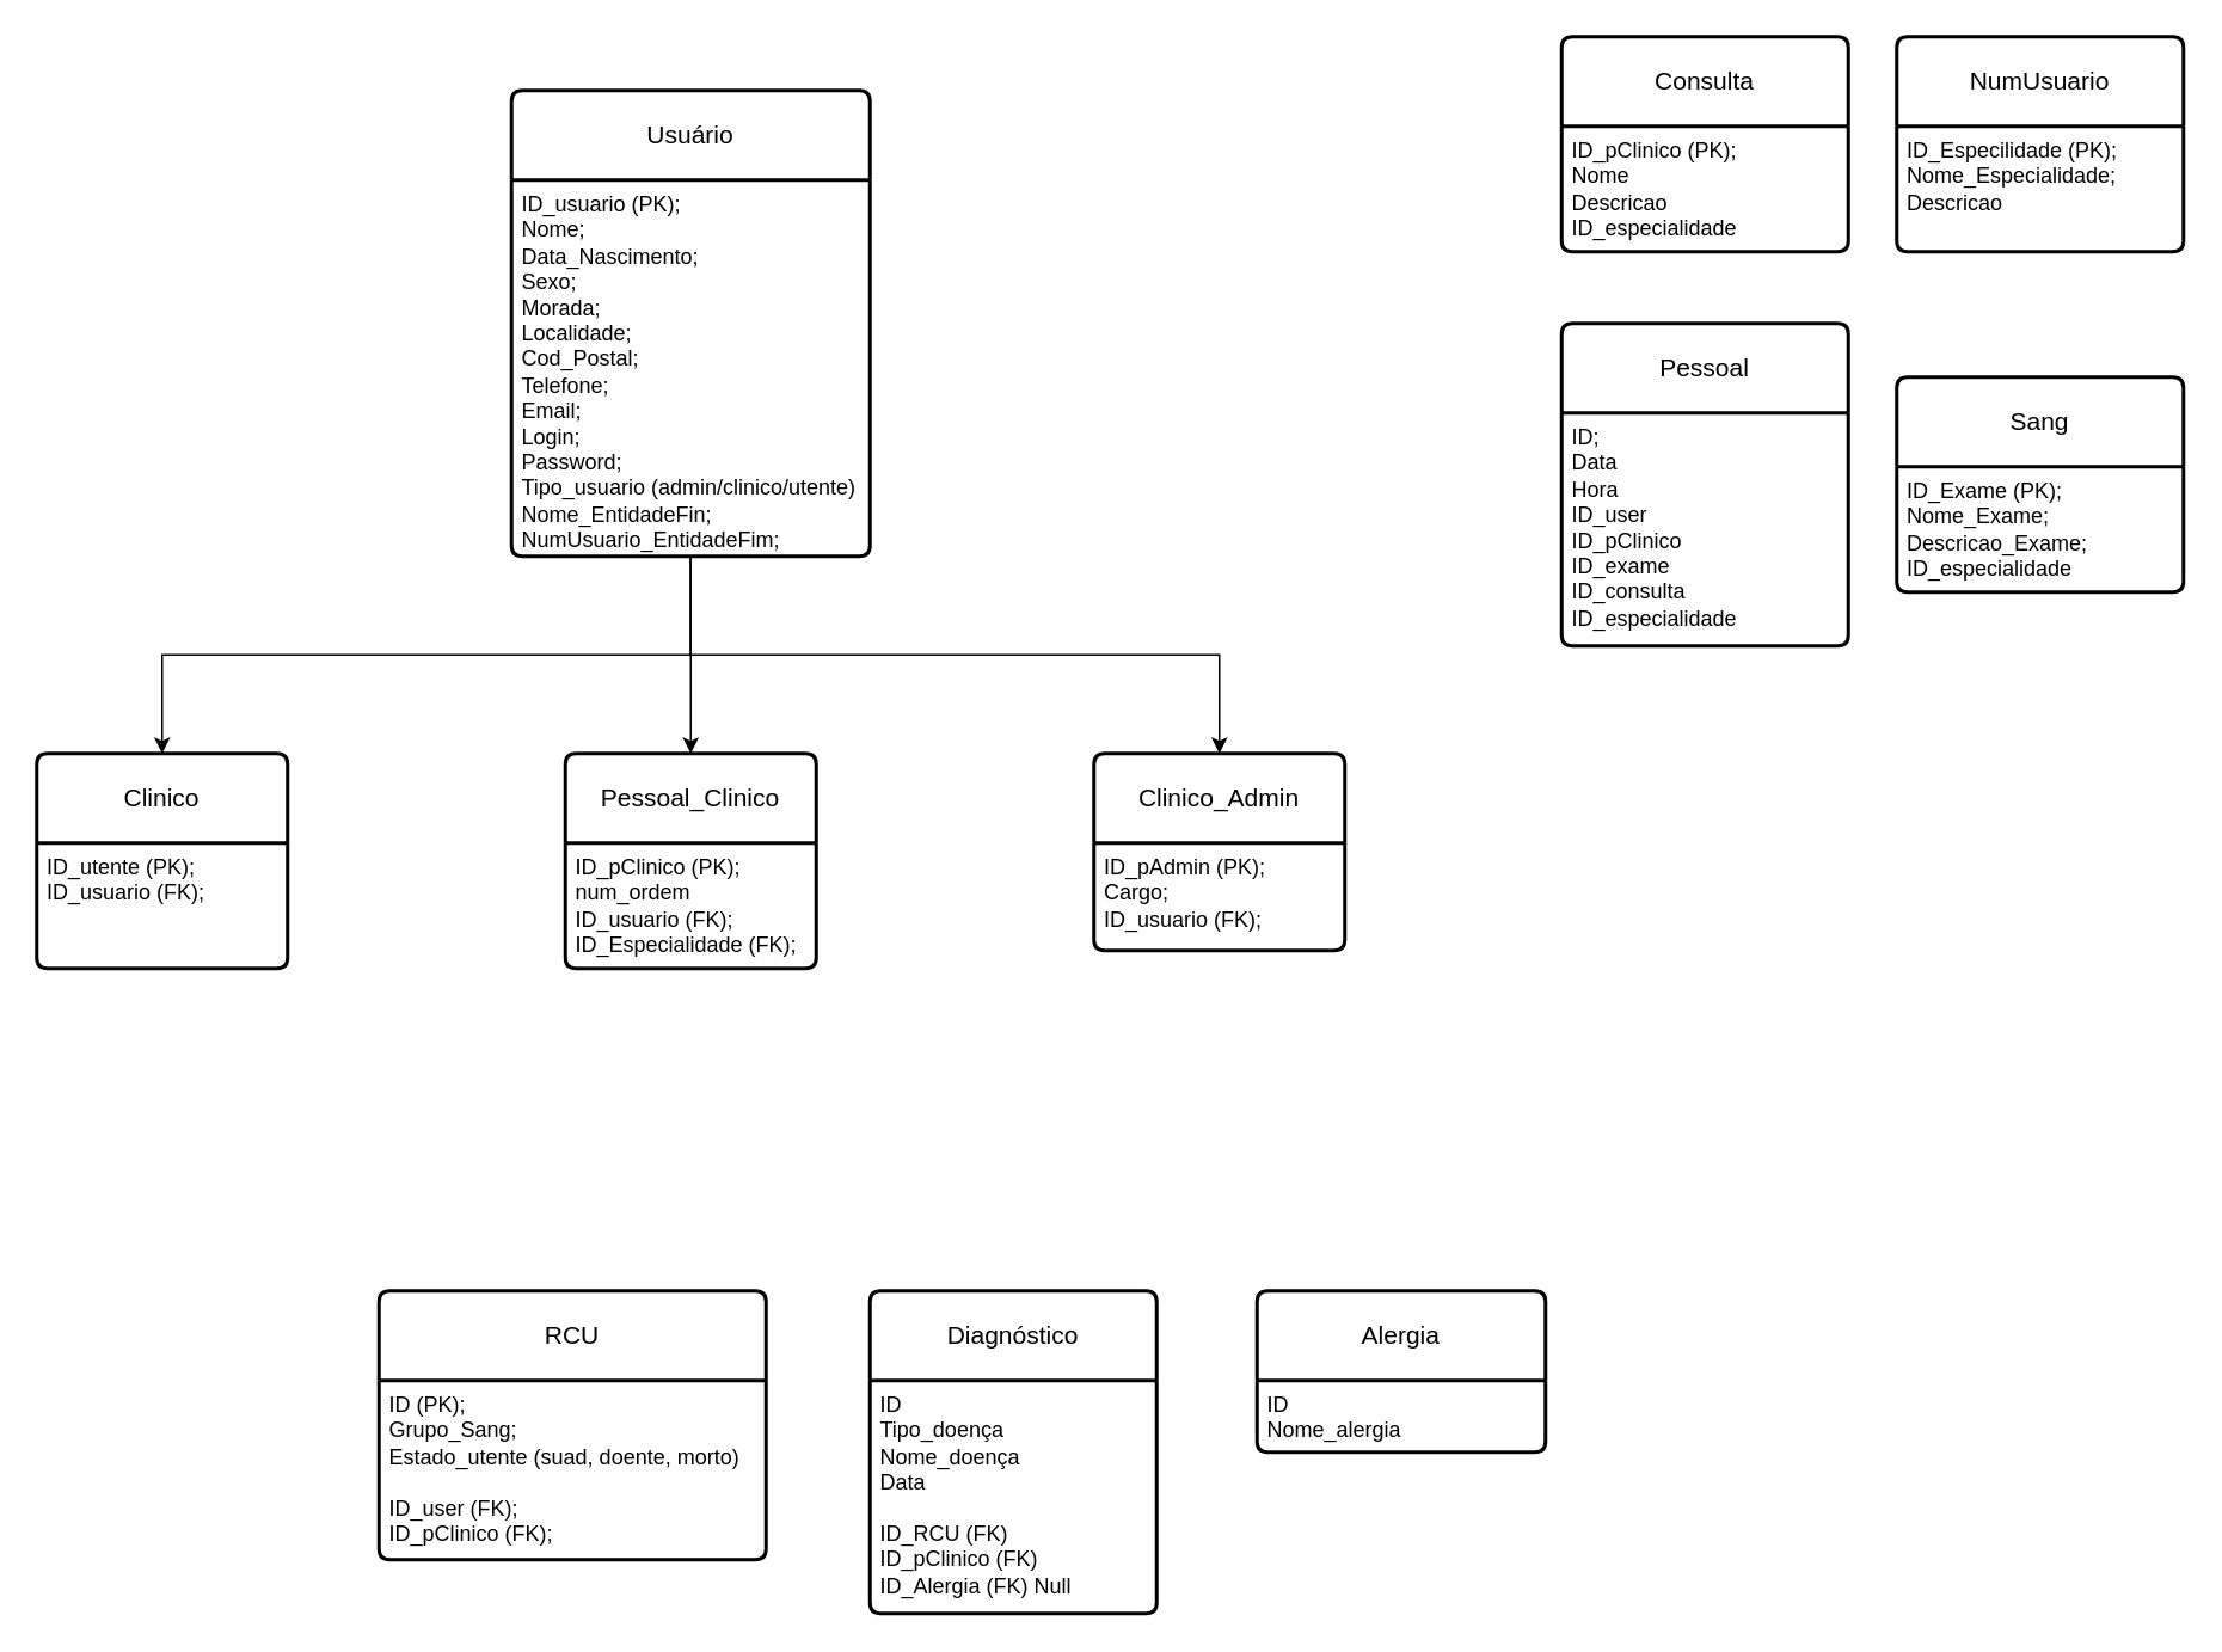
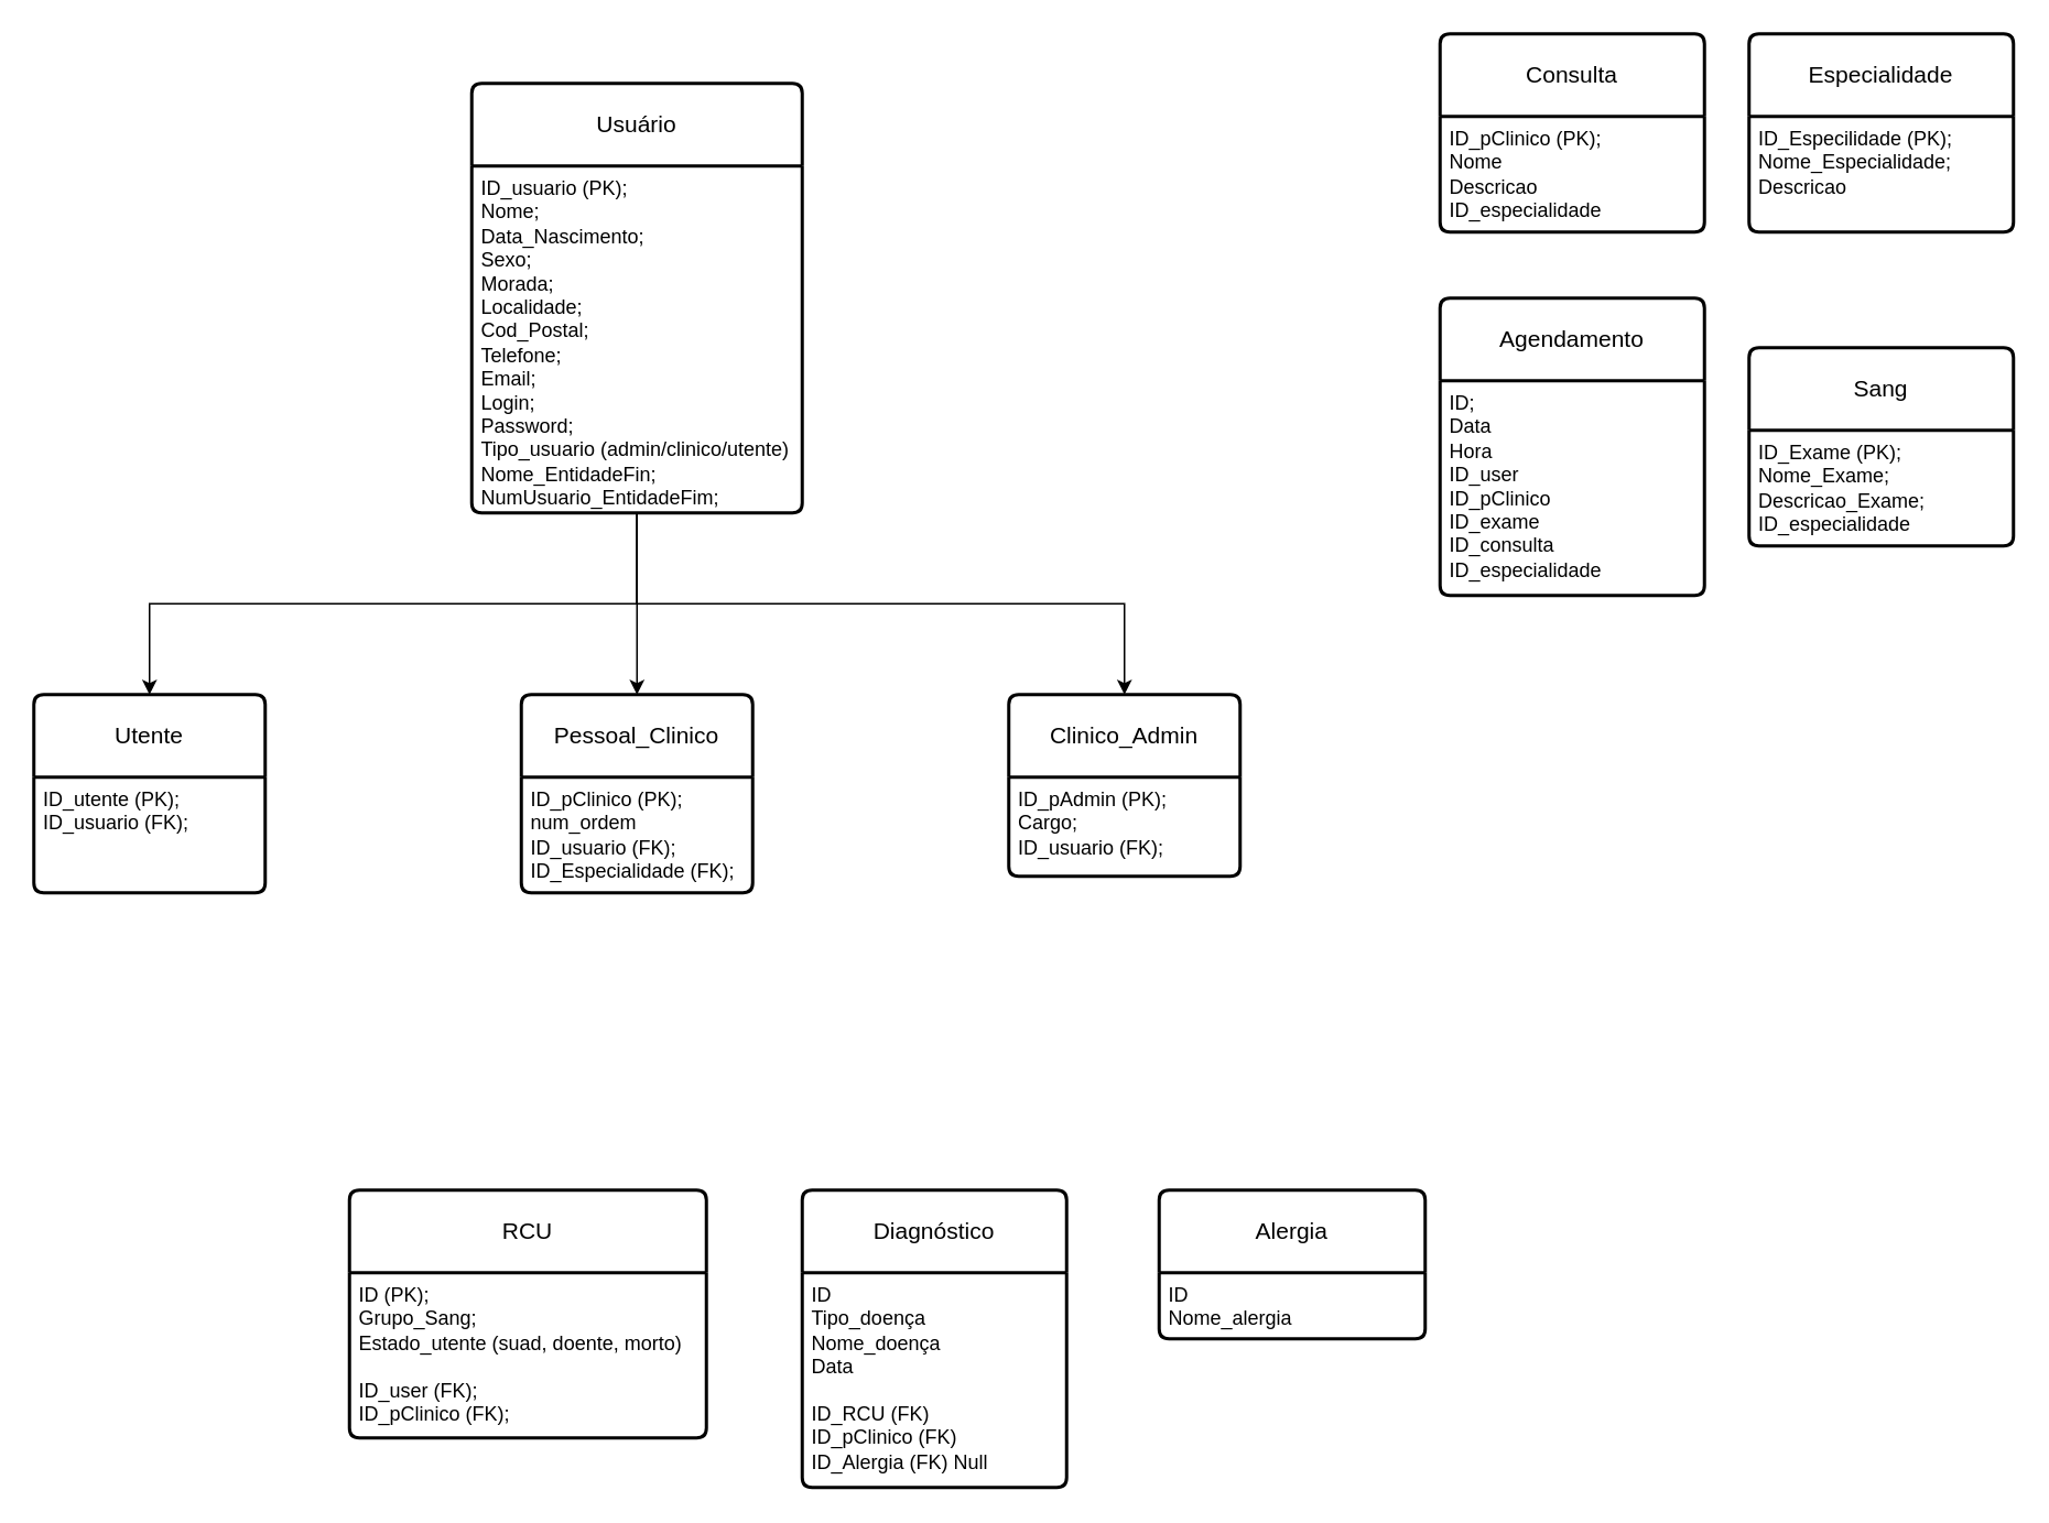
  <mxCell id="0" />
  <mxCell id="1" parent="0" />
  <mxCell id="2" value="Usuário" style="swimlane;childLayout=stackLayout;horizontal=1;startSize=50;horizontalStack=0;rounded=1;fontSize=14;fontStyle=0;strokeWidth=2;resizeParent=0;resizeLast=1;shadow=0;dashed=0;align=center;arcSize=4;whiteSpace=wrap;html=1;" parent="1" vertex="1"><mxGeometry x="285" y="50" width="200" height="260" as="geometry" /></mxCell>
  <mxCell id="3" value="ID_usuario (PK);&lt;br&gt;Nome;&lt;br&gt;Data_Nascimento;&lt;br&gt;Sexo;&lt;br&gt;Morada;&lt;br&gt;Localidade;&lt;br&gt;Cod_Postal;&lt;br&gt;Telefone;&lt;br&gt;Email;&lt;br&gt;Login;&lt;br&gt;Password;&lt;br&gt;Tipo_usuario (admin/clinico/utente)&lt;br&gt;Nome_EntidadeFin;&lt;br&gt;NumUsuario_EntidadeFim;" style="align=left;strokeColor=none;fillColor=none;spacingLeft=4;fontSize=12;verticalAlign=top;resizable=0;rotatable=0;part=1;html=1;" parent="2" vertex="1"><mxGeometry y="50" width="200" height="210" as="geometry" /></mxCell>
  <mxCell id="4" value="Clinico_Admin" style="swimlane;childLayout=stackLayout;horizontal=1;startSize=50;horizontalStack=0;rounded=1;fontSize=14;fontStyle=0;strokeWidth=2;resizeParent=0;resizeLast=1;shadow=0;dashed=0;align=center;arcSize=4;whiteSpace=wrap;html=1;" parent="1" vertex="1"><mxGeometry x="610" y="420" width="140" height="110" as="geometry" /></mxCell>
  <mxCell id="5" value="ID_pAdmin (PK);&lt;br&gt;Cargo;&lt;br&gt;ID_usuario (FK);" style="align=left;strokeColor=none;fillColor=none;spacingLeft=4;fontSize=12;verticalAlign=top;resizable=0;rotatable=0;part=1;html=1;" parent="4" vertex="1"><mxGeometry y="50" width="140" height="60" as="geometry" /></mxCell>
  <mxCell id="6" value="Pessoal_Clinico" style="swimlane;childLayout=stackLayout;horizontal=1;startSize=50;horizontalStack=0;rounded=1;fontSize=14;fontStyle=0;strokeWidth=2;resizeParent=0;resizeLast=1;shadow=0;dashed=0;align=center;arcSize=4;whiteSpace=wrap;html=1;" parent="1" vertex="1"><mxGeometry x="315" y="420" width="140" height="120" as="geometry" /></mxCell>
  <mxCell id="7" value="ID_pClinico (PK);&lt;br&gt;num_ordem&lt;br&gt;ID_usuario (FK);&lt;br&gt;ID_Especialidade (FK);" style="align=left;strokeColor=none;fillColor=none;spacingLeft=4;fontSize=12;verticalAlign=top;resizable=0;rotatable=0;part=1;html=1;" parent="6" vertex="1"><mxGeometry y="50" width="140" height="70" as="geometry" /></mxCell>
- <mxCell id="8" value="Clinico" style="swimlane;childLayout=stackLayout;horizontal=1;startSize=50;horizontalStack=0;rounded=1;fontSize=14;fontStyle=0;strokeWidth=2;resizeParent=0;resizeLast=1;shadow=0;dashed=0;align=center;arcSize=4;whiteSpace=wrap;html=1;" parent="1" vertex="1"><mxGeometry x="20" y="420" width="140" height="120" as="geometry" /></mxCell>
+ <mxCell id="8" value="Utente" style="swimlane;childLayout=stackLayout;horizontal=1;startSize=50;horizontalStack=0;rounded=1;fontSize=14;fontStyle=0;strokeWidth=2;resizeParent=0;resizeLast=1;shadow=0;dashed=0;align=center;arcSize=4;whiteSpace=wrap;html=1;" parent="1" vertex="1"><mxGeometry x="20" y="420" width="140" height="120" as="geometry" /></mxCell>
  <mxCell id="9" value="ID_utente (PK);&lt;br&gt;ID_usuario (FK);" style="align=left;strokeColor=none;fillColor=none;spacingLeft=4;fontSize=12;verticalAlign=top;resizable=0;rotatable=0;part=1;html=1;" parent="8" vertex="1"><mxGeometry y="50" width="140" height="70" as="geometry" /></mxCell>
- <mxCell id="10" value="NumUsuario" style="swimlane;childLayout=stackLayout;horizontal=1;startSize=50;horizontalStack=0;rounded=1;fontSize=14;fontStyle=0;strokeWidth=2;resizeParent=0;resizeLast=1;shadow=0;dashed=0;align=center;arcSize=4;whiteSpace=wrap;html=1;" parent="1" vertex="1"><mxGeometry x="1058" y="20" width="160" height="120" as="geometry" /></mxCell>
+ <mxCell id="10" value="Especialidade" style="swimlane;childLayout=stackLayout;horizontal=1;startSize=50;horizontalStack=0;rounded=1;fontSize=14;fontStyle=0;strokeWidth=2;resizeParent=0;resizeLast=1;shadow=0;dashed=0;align=center;arcSize=4;whiteSpace=wrap;html=1;" parent="1" vertex="1"><mxGeometry x="1058" y="20" width="160" height="120" as="geometry" /></mxCell>
  <mxCell id="11" value="ID_Especilidade (PK);&lt;br&gt;Nome_Especialidade;&lt;br&gt;Descricao" style="align=left;strokeColor=none;fillColor=none;spacingLeft=4;fontSize=12;verticalAlign=top;resizable=0;rotatable=0;part=1;html=1;" parent="10" vertex="1"><mxGeometry y="50" width="160" height="70" as="geometry" /></mxCell>
  <mxCell id="12" value="Sang" style="swimlane;childLayout=stackLayout;horizontal=1;startSize=50;horizontalStack=0;rounded=1;fontSize=14;fontStyle=0;strokeWidth=2;resizeParent=0;resizeLast=1;shadow=0;dashed=0;align=center;arcSize=4;whiteSpace=wrap;html=1;" parent="1" vertex="1"><mxGeometry x="1058" y="210" width="160" height="120" as="geometry" /></mxCell>
  <mxCell id="13" value="ID_Exame (PK);&lt;br&gt;Nome_Exame;&lt;br&gt;Descricao_Exame;&lt;br&gt;ID_especialidade" style="align=left;strokeColor=none;fillColor=none;spacingLeft=4;fontSize=12;verticalAlign=top;resizable=0;rotatable=0;part=1;html=1;" parent="12" vertex="1"><mxGeometry y="50" width="160" height="70" as="geometry" /></mxCell>
  <mxCell id="14" value="Consulta" style="swimlane;childLayout=stackLayout;horizontal=1;startSize=50;horizontalStack=0;rounded=1;fontSize=14;fontStyle=0;strokeWidth=2;resizeParent=0;resizeLast=1;shadow=0;dashed=0;align=center;arcSize=4;whiteSpace=wrap;html=1;" parent="1" vertex="1"><mxGeometry x="871" y="20" width="160" height="120" as="geometry" /></mxCell>
  <mxCell id="15" value="ID_pClinico (PK);&lt;br&gt;Nome&lt;br&gt;Descricao&lt;br&gt;ID_especialidade" style="align=left;strokeColor=none;fillColor=none;spacingLeft=4;fontSize=12;verticalAlign=top;resizable=0;rotatable=0;part=1;html=1;" parent="14" vertex="1"><mxGeometry y="50" width="160" height="70" as="geometry" /></mxCell>
  <mxCell id="16" value="RCU" style="swimlane;childLayout=stackLayout;horizontal=1;startSize=50;horizontalStack=0;rounded=1;fontSize=14;fontStyle=0;strokeWidth=2;resizeParent=0;resizeLast=1;shadow=0;dashed=0;align=center;arcSize=4;whiteSpace=wrap;html=1;" parent="1" vertex="1"><mxGeometry x="211" y="720" width="216" height="150" as="geometry" /></mxCell>
  <mxCell id="17" value="ID (PK);&lt;br&gt;Grupo_Sang;&lt;br&gt;Estado_utente (suad, doente, morto)&lt;br&gt;&lt;br&gt;ID_user (FK);&lt;br&gt;ID_pClinico (FK);" style="align=left;strokeColor=none;fillColor=none;spacingLeft=4;fontSize=12;verticalAlign=top;resizable=0;rotatable=0;part=1;html=1;" parent="16" vertex="1"><mxGeometry y="50" width="216" height="100" as="geometry" /></mxCell>
  <mxCell id="18" style="edgeStyle=orthogonalEdgeStyle;rounded=0;orthogonalLoop=1;jettySize=auto;html=1;exitX=0.5;exitY=1;exitDx=0;exitDy=0;entryX=0.5;entryY=0;entryDx=0;entryDy=0;" parent="1" source="3" target="8" edge="1"><mxGeometry relative="1" as="geometry" /></mxCell>
  <mxCell id="19" style="edgeStyle=orthogonalEdgeStyle;rounded=0;orthogonalLoop=1;jettySize=auto;html=1;exitX=0.5;exitY=1;exitDx=0;exitDy=0;entryX=0.5;entryY=0;entryDx=0;entryDy=0;" parent="1" source="3" target="6" edge="1"><mxGeometry relative="1" as="geometry" /></mxCell>
  <mxCell id="20" style="edgeStyle=orthogonalEdgeStyle;rounded=0;orthogonalLoop=1;jettySize=auto;html=1;exitX=0.5;exitY=1;exitDx=0;exitDy=0;" parent="1" source="3" target="4" edge="1"><mxGeometry relative="1" as="geometry" /></mxCell>
- <mxCell id="21" value="Pessoal" style="swimlane;childLayout=stackLayout;horizontal=1;startSize=50;horizontalStack=0;rounded=1;fontSize=14;fontStyle=0;strokeWidth=2;resizeParent=0;resizeLast=1;shadow=0;dashed=0;align=center;arcSize=4;whiteSpace=wrap;html=1;" parent="1" vertex="1"><mxGeometry x="871" y="180" width="160" height="180" as="geometry" /></mxCell>
+ <mxCell id="21" value="Agendamento" style="swimlane;childLayout=stackLayout;horizontal=1;startSize=50;horizontalStack=0;rounded=1;fontSize=14;fontStyle=0;strokeWidth=2;resizeParent=0;resizeLast=1;shadow=0;dashed=0;align=center;arcSize=4;whiteSpace=wrap;html=1;" parent="1" vertex="1"><mxGeometry x="871" y="180" width="160" height="180" as="geometry" /></mxCell>
  <mxCell id="22" value="ID;&lt;br&gt;Data&lt;br&gt;Hora&lt;br&gt;ID_user&lt;br&gt;ID_pClinico&lt;br&gt;ID_exame&lt;br&gt;ID_consulta&lt;br&gt;ID_especialidade" style="align=left;strokeColor=none;fillColor=none;spacingLeft=4;fontSize=12;verticalAlign=top;resizable=0;rotatable=0;part=1;html=1;" parent="21" vertex="1"><mxGeometry y="50" width="160" height="130" as="geometry" /></mxCell>
  <mxCell id="23" value="Diagnóstico" style="swimlane;childLayout=stackLayout;horizontal=1;startSize=50;horizontalStack=0;rounded=1;fontSize=14;fontStyle=0;strokeWidth=2;resizeParent=0;resizeLast=1;shadow=0;dashed=0;align=center;arcSize=4;whiteSpace=wrap;html=1;" vertex="1" parent="1"><mxGeometry x="485" y="720" width="160" height="180" as="geometry" /></mxCell>
  <mxCell id="24" value="ID&lt;br&gt;Tipo_doença&lt;br&gt;Nome_doença&lt;br&gt;Data&lt;br&gt;&lt;br&gt;ID_RCU (FK)&lt;br&gt;ID_pClinico (FK)&lt;br&gt;ID_Alergia (FK) Null" style="align=left;strokeColor=none;fillColor=none;spacingLeft=4;fontSize=12;verticalAlign=top;resizable=0;rotatable=0;part=1;html=1;" vertex="1" parent="23"><mxGeometry y="50" width="160" height="130" as="geometry" /></mxCell>
  <mxCell id="25" value="Alergia" style="swimlane;childLayout=stackLayout;horizontal=1;startSize=50;horizontalStack=0;rounded=1;fontSize=14;fontStyle=0;strokeWidth=2;resizeParent=0;resizeLast=1;shadow=0;dashed=0;align=center;arcSize=4;whiteSpace=wrap;html=1;" vertex="1" parent="1"><mxGeometry x="701" y="720" width="161" height="90" as="geometry" /></mxCell>
  <mxCell id="26" value="ID&lt;br&gt;Nome_alergia" style="align=left;strokeColor=none;fillColor=none;spacingLeft=4;fontSize=12;verticalAlign=top;resizable=0;rotatable=0;part=1;html=1;" vertex="1" parent="25"><mxGeometry y="50" width="161" height="40" as="geometry" /></mxCell>
